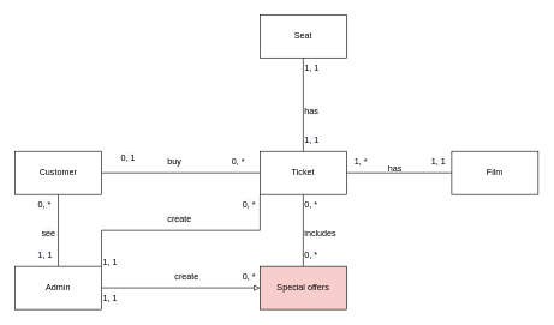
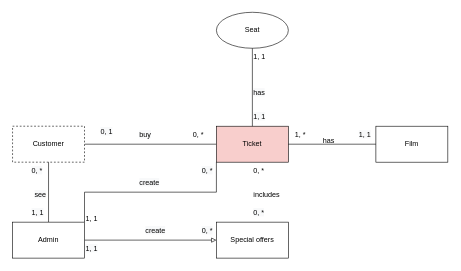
  <mxCell id="0" />
  <mxCell id="1" parent="0" />
  <mxCell id="2" style="edgeStyle=orthogonalEdgeStyle;rounded=0;orthogonalLoop=1;jettySize=auto;html=1;exitX=1;exitY=0.5;exitDx=0;exitDy=0;entryX=0;entryY=0.5;entryDx=0;entryDy=0;endArrow=none;endFill=0;" edge="1" parent="1" source="3" target="5"><mxGeometry relative="1" as="geometry" /></mxCell>
- <mxCell id="3" value="Customer" style="rounded=0;whiteSpace=wrap;html=1;" vertex="1" parent="1"><mxGeometry x="20" y="210" width="120" height="60" as="geometry" /></mxCell>
- <mxCell id="4" style="edgeStyle=orthogonalEdgeStyle;rounded=0;orthogonalLoop=1;jettySize=auto;html=1;exitX=0.5;exitY=1;exitDx=0;exitDy=0;entryX=0.5;entryY=0;entryDx=0;entryDy=0;endArrow=none;endFill=0;" edge="1" parent="1" source="5" target="10"><mxGeometry relative="1" as="geometry" /></mxCell>
- <mxCell id="5" value="Ticket" style="rounded=0;whiteSpace=wrap;html=1;" vertex="1" parent="1"><mxGeometry x="360" y="210" width="120" height="60" as="geometry" /></mxCell>
+ <mxCell id="3" value="Customer" style="rounded=0;whiteSpace=wrap;html=1;dashed=1;" vertex="1" parent="1"><mxGeometry x="20" y="210" width="120" height="60" as="geometry" /></mxCell>
+ <mxCell id="5" value="Ticket" style="rounded=0;whiteSpace=wrap;html=1;fillColor=#f8cecc;" vertex="1" parent="1"><mxGeometry x="360" y="210" width="120" height="60" as="geometry" /></mxCell>
  <mxCell id="6" style="edgeStyle=orthogonalEdgeStyle;rounded=0;orthogonalLoop=1;jettySize=auto;html=1;exitX=0.5;exitY=0;exitDx=0;exitDy=0;entryX=0.5;entryY=1;entryDx=0;entryDy=0;endArrow=none;endFill=0;" edge="1" parent="1" source="9" target="3"><mxGeometry relative="1" as="geometry" /></mxCell>
  <mxCell id="7" style="edgeStyle=orthogonalEdgeStyle;rounded=0;orthogonalLoop=1;jettySize=auto;html=1;exitX=1;exitY=0;exitDx=0;exitDy=0;entryX=0;entryY=1;entryDx=0;entryDy=0;endArrow=none;endFill=0;" edge="1" parent="1" source="9" target="5"><mxGeometry relative="1" as="geometry" /></mxCell>
  <mxCell id="8" style="edgeStyle=orthogonalEdgeStyle;rounded=0;orthogonalLoop=1;jettySize=auto;html=1;exitX=1;exitY=0.5;exitDx=0;exitDy=0;entryX=0;entryY=0.5;entryDx=0;entryDy=0;endArrow=block;endFill=0;" edge="1" parent="1" source="9" target="10"><mxGeometry relative="1" as="geometry" /></mxCell>
  <mxCell id="9" value="Admin" style="rounded=0;whiteSpace=wrap;html=1;" vertex="1" parent="1"><mxGeometry x="20" y="370" width="120" height="60" as="geometry" /></mxCell>
- <mxCell id="10" value="Special offers" style="rounded=0;whiteSpace=wrap;html=1;fillColor=#f8cecc;" vertex="1" parent="1"><mxGeometry x="360" y="370" width="120" height="60" as="geometry" /></mxCell>
+ <mxCell id="10" value="Special offers" style="rounded=0;whiteSpace=wrap;html=1;" vertex="1" parent="1"><mxGeometry x="360" y="370" width="120" height="60" as="geometry" /></mxCell>
  <mxCell id="11" value="0, *" style="text;html=1;strokeColor=none;fillColor=none;align=center;verticalAlign=middle;whiteSpace=wrap;rounded=0;" vertex="1" parent="1"><mxGeometry x="300" y="210" width="60" height="30" as="geometry" /></mxCell>
  <mxCell id="12" value="&lt;span style=&quot;color: rgb(0 , 0 , 0) ; font-family: &amp;#34;helvetica&amp;#34; ; font-size: 12px ; font-style: normal ; font-weight: 400 ; letter-spacing: normal ; text-align: center ; text-indent: 0px ; text-transform: none ; word-spacing: 0px ; background-color: rgb(248 , 249 , 250) ; display: inline ; float: none&quot;&gt;0, 1&lt;/span&gt;" style="text;whiteSpace=wrap;html=1;" vertex="1" parent="1"><mxGeometry x="165" y="205" width="40" height="30" as="geometry" /></mxCell>
  <mxCell id="13" value="&lt;span style=&quot;color: rgb(0, 0, 0); font-family: helvetica; font-size: 12px; font-style: normal; font-weight: 400; letter-spacing: normal; text-align: center; text-indent: 0px; text-transform: none; word-spacing: 0px; background-color: rgb(248, 249, 250); display: inline; float: none;&quot;&gt;0, *&lt;/span&gt;" style="text;whiteSpace=wrap;html=1;" vertex="1" parent="1"><mxGeometry x="420" y="340" width="40" height="30" as="geometry" /></mxCell>
  <mxCell id="14" value="&lt;div style=&quot;text-align: center&quot;&gt;&lt;span&gt;&lt;font face=&quot;helvetica&quot;&gt;0, *&lt;/font&gt;&lt;/span&gt;&lt;/div&gt;" style="text;whiteSpace=wrap;html=1;" vertex="1" parent="1"><mxGeometry x="420" y="270" width="40" height="30" as="geometry" /></mxCell>
  <mxCell id="15" value="&lt;span style=&quot;color: rgb(0, 0, 0); font-family: helvetica; font-size: 12px; font-style: normal; font-weight: 400; letter-spacing: normal; text-align: center; text-indent: 0px; text-transform: none; word-spacing: 0px; background-color: rgb(248, 249, 250); display: inline; float: none;&quot;&gt;0, *&lt;/span&gt;" style="text;whiteSpace=wrap;html=1;" vertex="1" parent="1"><mxGeometry x="334" y="270" width="40" height="30" as="geometry" /></mxCell>
  <mxCell id="16" value="&lt;span style=&quot;font-family: &amp;#34;helvetica&amp;#34; ; text-align: center&quot;&gt;1, 1&lt;/span&gt;" style="text;whiteSpace=wrap;html=1;" vertex="1" parent="1"><mxGeometry x="140" y="350" width="40" height="30" as="geometry" /></mxCell>
  <mxCell id="17" value="&lt;span style=&quot;color: rgb(0, 0, 0); font-family: helvetica; font-size: 12px; font-style: normal; font-weight: 400; letter-spacing: normal; text-align: center; text-indent: 0px; text-transform: none; word-spacing: 0px; background-color: rgb(248, 249, 250); display: inline; float: none;&quot;&gt;1, 1&lt;/span&gt;" style="text;whiteSpace=wrap;html=1;" vertex="1" parent="1"><mxGeometry x="140" y="400" width="50" height="30" as="geometry" /></mxCell>
  <mxCell id="18" value="&lt;span style=&quot;color: rgb(0, 0, 0); font-family: helvetica; font-size: 12px; font-style: normal; font-weight: 400; letter-spacing: normal; text-align: center; text-indent: 0px; text-transform: none; word-spacing: 0px; background-color: rgb(248, 249, 250); display: inline; float: none;&quot;&gt;1, 1&lt;/span&gt;" style="text;whiteSpace=wrap;html=1;" vertex="1" parent="1"><mxGeometry x="50" y="340" width="50" height="30" as="geometry" /></mxCell>
  <mxCell id="19" value="&lt;span style=&quot;color: rgb(0, 0, 0); font-family: helvetica; font-size: 12px; font-style: normal; font-weight: 400; letter-spacing: normal; text-align: center; text-indent: 0px; text-transform: none; word-spacing: 0px; background-color: rgb(248, 249, 250); display: inline; float: none;&quot;&gt;0, *&lt;/span&gt;" style="text;whiteSpace=wrap;html=1;" vertex="1" parent="1"><mxGeometry x="50" y="270" width="40" height="30" as="geometry" /></mxCell>
  <mxCell id="20" value="&lt;span style=&quot;color: rgb(0, 0, 0); font-family: helvetica; font-size: 12px; font-style: normal; font-weight: 400; letter-spacing: normal; text-align: center; text-indent: 0px; text-transform: none; word-spacing: 0px; background-color: rgb(248, 249, 250); display: inline; float: none;&quot;&gt;0, *&lt;/span&gt;" style="text;whiteSpace=wrap;html=1;" vertex="1" parent="1"><mxGeometry x="334" y="370" width="40" height="30" as="geometry" /></mxCell>
  <mxCell id="21" value="&lt;span style=&quot;color: rgb(0 , 0 , 0) ; font-family: &amp;#34;helvetica&amp;#34; ; font-size: 12px ; font-style: normal ; font-weight: 400 ; letter-spacing: normal ; text-align: center ; text-indent: 0px ; text-transform: none ; word-spacing: 0px ; background-color: rgb(248 , 249 , 250) ; display: inline ; float: none&quot;&gt;buy&lt;/span&gt;" style="text;whiteSpace=wrap;html=1;" vertex="1" parent="1"><mxGeometry x="230" y="210" width="40" height="30" as="geometry" /></mxCell>
  <mxCell id="22" value="&lt;span style=&quot;color: rgb(0 , 0 , 0) ; font-family: &amp;#34;helvetica&amp;#34; ; font-size: 12px ; font-style: normal ; font-weight: 400 ; letter-spacing: normal ; text-align: center ; text-indent: 0px ; text-transform: none ; word-spacing: 0px ; background-color: rgb(248 , 249 , 250) ; display: inline ; float: none&quot;&gt;create&lt;/span&gt;" style="text;whiteSpace=wrap;html=1;" vertex="1" parent="1"><mxGeometry x="230" y="290" width="40" height="30" as="geometry" /></mxCell>
  <mxCell id="23" value="&lt;span style=&quot;color: rgb(0 , 0 , 0) ; font-family: &amp;#34;helvetica&amp;#34; ; font-size: 12px ; font-style: normal ; font-weight: 400 ; letter-spacing: normal ; text-align: center ; text-indent: 0px ; text-transform: none ; word-spacing: 0px ; background-color: rgb(248 , 249 , 250) ; display: inline ; float: none&quot;&gt;create&lt;/span&gt;" style="text;whiteSpace=wrap;html=1;" vertex="1" parent="1"><mxGeometry x="240" y="370" width="40" height="30" as="geometry" /></mxCell>
  <mxCell id="24" value="&lt;span style=&quot;color: rgb(0 , 0 , 0) ; font-family: &amp;#34;helvetica&amp;#34; ; font-size: 12px ; font-style: normal ; font-weight: 400 ; letter-spacing: normal ; text-align: center ; text-indent: 0px ; text-transform: none ; word-spacing: 0px ; background-color: rgb(248 , 249 , 250) ; display: inline ; float: none&quot;&gt;see&lt;/span&gt;" style="text;whiteSpace=wrap;html=1;" vertex="1" parent="1"><mxGeometry x="55" y="310" width="40" height="30" as="geometry" /></mxCell>
  <mxCell id="25" value="&lt;span style=&quot;font-family: &amp;#34;helvetica&amp;#34; ; text-align: center&quot;&gt;includes&lt;/span&gt;" style="text;whiteSpace=wrap;html=1;" vertex="1" parent="1"><mxGeometry x="420" y="310" width="40" height="30" as="geometry" /></mxCell>
  <mxCell id="26" value="Film" style="rounded=0;whiteSpace=wrap;html=1;" vertex="1" parent="1"><mxGeometry x="626" y="210" width="120" height="60" as="geometry" /></mxCell>
- <mxCell id="27" value="Seat" style="rounded=0;whiteSpace=wrap;html=1;" vertex="1" parent="1"><mxGeometry x="360" y="20" width="120" height="60" as="geometry" /></mxCell>
+ <mxCell id="27" value="Seat" style="ellipse;whiteSpace=wrap;html=1;" vertex="1" parent="1"><mxGeometry x="360" y="20" width="120" height="60" as="geometry" /></mxCell>
  <mxCell id="28" value="" style="endArrow=none;html=1;rounded=0;entryX=0.5;entryY=1;entryDx=0;entryDy=0;exitX=0.5;exitY=0;exitDx=0;exitDy=0;" edge="1" parent="1" source="5" target="27"><mxGeometry width="50" height="50" relative="1" as="geometry"><mxPoint x="330" y="270" as="sourcePoint" /><mxPoint x="380" y="220" as="targetPoint" /></mxGeometry></mxCell>
  <mxCell id="29" value="" style="endArrow=none;html=1;rounded=0;entryX=0;entryY=0.5;entryDx=0;entryDy=0;exitX=1;exitY=0.5;exitDx=0;exitDy=0;" edge="1" parent="1" source="5" target="26"><mxGeometry width="50" height="50" relative="1" as="geometry"><mxPoint x="430" y="220" as="sourcePoint" /><mxPoint x="430" y="150" as="targetPoint" /></mxGeometry></mxCell>
  <mxCell id="30" value="&lt;span style=&quot;color: rgb(0 , 0 , 0) ; font-family: &amp;#34;helvetica&amp;#34; ; font-size: 12px ; font-style: normal ; font-weight: 400 ; letter-spacing: normal ; text-align: center ; text-indent: 0px ; text-transform: none ; word-spacing: 0px ; background-color: rgb(248 , 249 , 250) ; display: inline ; float: none&quot;&gt;has&lt;/span&gt;" style="text;whiteSpace=wrap;html=1;" vertex="1" parent="1"><mxGeometry x="420" y="140" width="70" height="30" as="geometry" /></mxCell>
  <mxCell id="31" value="&lt;span style=&quot;font-family: &amp;#34;helvetica&amp;#34; ; text-align: center&quot;&gt;has&lt;/span&gt;" style="text;whiteSpace=wrap;html=1;" vertex="1" parent="1"><mxGeometry x="536" y="220" width="40" height="30" as="geometry" /></mxCell>
  <mxCell id="32" value="&lt;span style=&quot;font-family: &amp;#34;helvetica&amp;#34; ; text-align: center&quot;&gt;1, 1&lt;/span&gt;" style="text;whiteSpace=wrap;html=1;" vertex="1" parent="1"><mxGeometry x="420" y="80" width="50" height="30" as="geometry" /></mxCell>
  <mxCell id="33" value="&lt;span style=&quot;color: rgb(0, 0, 0); font-family: helvetica; font-size: 12px; font-style: normal; font-weight: 400; letter-spacing: normal; text-align: center; text-indent: 0px; text-transform: none; word-spacing: 0px; background-color: rgb(248, 249, 250); display: inline; float: none;&quot;&gt;1, 1&lt;/span&gt;" style="text;whiteSpace=wrap;html=1;" vertex="1" parent="1"><mxGeometry x="596" y="210" width="50" height="30" as="geometry" /></mxCell>
  <mxCell id="34" value="1, *" style="text;html=1;strokeColor=none;fillColor=none;align=center;verticalAlign=middle;whiteSpace=wrap;rounded=0;" vertex="1" parent="1"><mxGeometry x="470" y="210" width="60" height="30" as="geometry" /></mxCell>
  <mxCell id="35" value="&lt;span style=&quot;color: rgb(0, 0, 0); font-family: helvetica; font-size: 12px; font-style: normal; font-weight: 400; letter-spacing: normal; text-align: center; text-indent: 0px; text-transform: none; word-spacing: 0px; background-color: rgb(248, 249, 250); display: inline; float: none;&quot;&gt;1, 1&lt;/span&gt;" style="text;whiteSpace=wrap;html=1;" vertex="1" parent="1"><mxGeometry x="420" y="180" width="50" height="30" as="geometry" /></mxCell>
